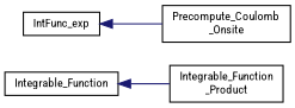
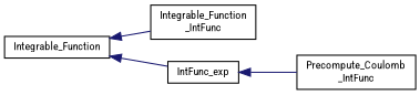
  digraph {
    fontname="Roboto Condensed"
    rankdir=LR
    node [color=black fillcolor=white fontname="Roboto Condensed" fontsize=10 shape=record style=filled]
    edge [color=midnightblue dir=back fontname="Roboto Condensed" fontsize=10 labelfontname=Helvetica labelfontsize=10 style=solid]
    n1 [height=0.2 label=Integrable_Function width=0.4]
-   n2 [height=0.2 label="Integrable_Function\l_Product" width=0.4]
+   n2 [height=0.2 label="Integrable_Function\l_IntFunc" width=0.4]
    n3 [height=0.2 label=IntFunc_exp width=0.4]
-   n4 [height=0.2 label="Precompute_Coulomb\l_Onsite" width=0.4]
+   n4 [height=0.2 label="Precompute_Coulomb\l_IntFunc" width=0.4]
    n1 -> n2
+   n1 -> n3
    n3 -> n4
  }
